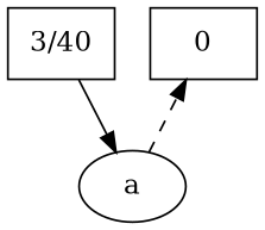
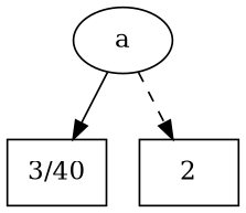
  digraph {
    rankdir=TB
    node [shape=box]
    n1 [label="3/40"]
-   n2 [label=0]
+   n2 [label=2]
    n3 [label=a shape=""]
    subgraph sub_1 {
      rank=same
      n1
      n2
    }
    subgraph sub_2 {
      rank=same
      n3
    }
-   n1 -> n3
+   n3 -> n1
    n3 -> n2 [style=dashed]
  }
